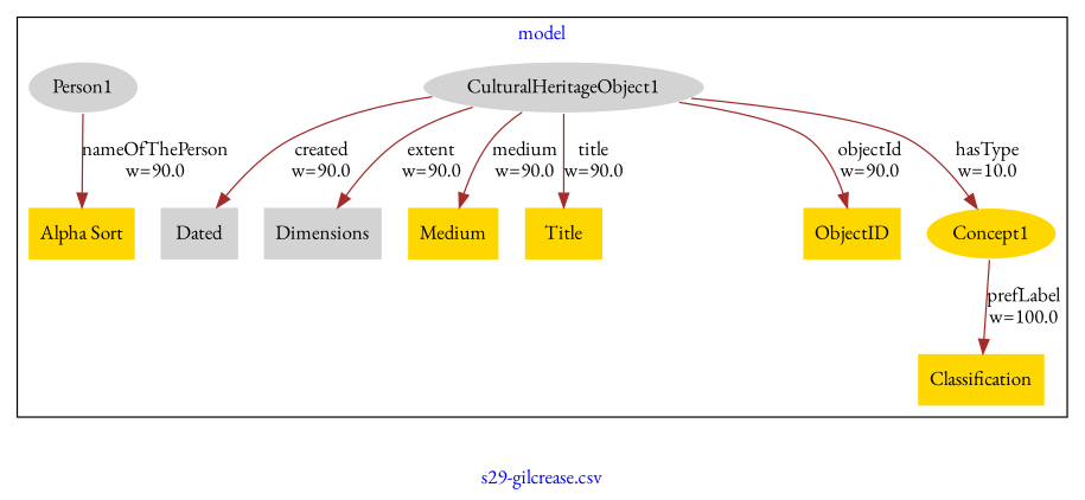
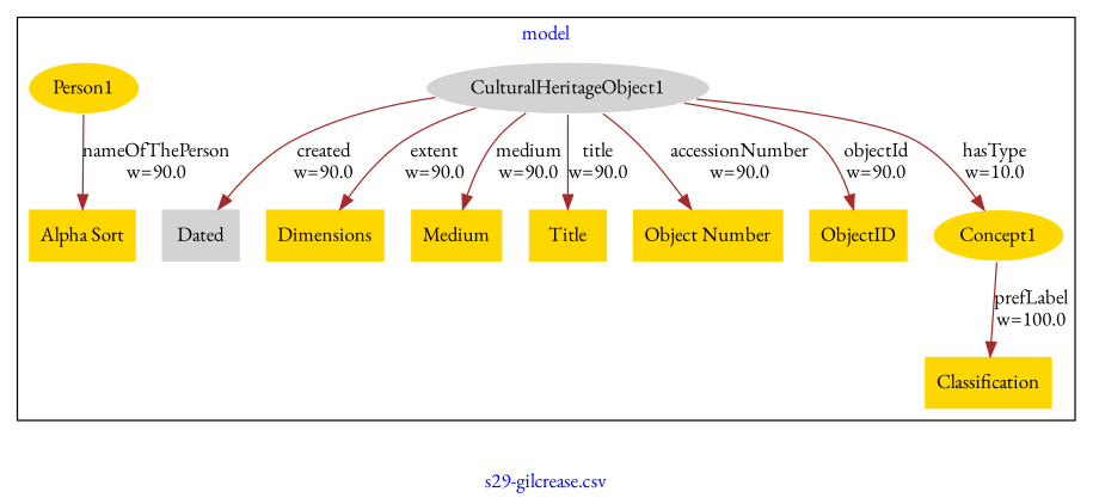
  digraph {
    fontcolor=blue
    fontname="EB Garamond"
    label="s29-gilcrease.csv"
    remincross=true
    node [fillcolor=gold fontname="EB Garamond" style=filled shape=plaintext]
    edge [color=brown fontcolor=black fontname="EB Garamond"]
    n1 [color=white fillcolor=lightgray label="CulturalHeritageObject1\n" shape=""]
    n2 [fillcolor=lightgray label="Dated\n"]
-   n3 [color=white fillcolor=lightgray label="Person1\n" shape=""]
-   n4 [fillcolor=lightgray label="Dimensions\n"]
+   n3 [color=white label="Person1\n" shape=""]
+   n4 [label="Dimensions\n"]
    n5 [label="Medium\n"]
    n6 [label="Title\n"]
+   n7 [label="Object Number\n"]
    n8 [label="ObjectID\n"]
    n9 [color=white label="Concept1\n" shape=""]
    n10 [label="Alpha Sort\n"]
    n11 [label="Classification\n"]
    subgraph cluster_1 {
      label=model
      n1
      n2
      n3
      n4
      n5
      n6
+     n7
      n8
      n9
      n10
      n11
    }
    n1 -> n2 [label="created\nw=90.0"]
    n1 -> n4 [label="extent\nw=90.0"]
    n1 -> n5 [label="medium\nw=90.0"]
    n1 -> n6 [label="title\nw=90.0"]
+   n1 -> n7 [label="accessionNumber\nw=90.0"]
    n1 -> n8 [label="objectId\nw=90.0"]
    n1 -> n9 [label="hasType\nw=10.0"]
    n3 -> n10 [label="nameOfThePerson\nw=90.0"]
    n9 -> n11 [label="prefLabel\nw=100.0"]
  }
